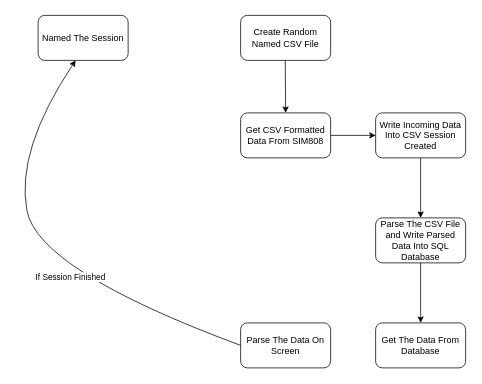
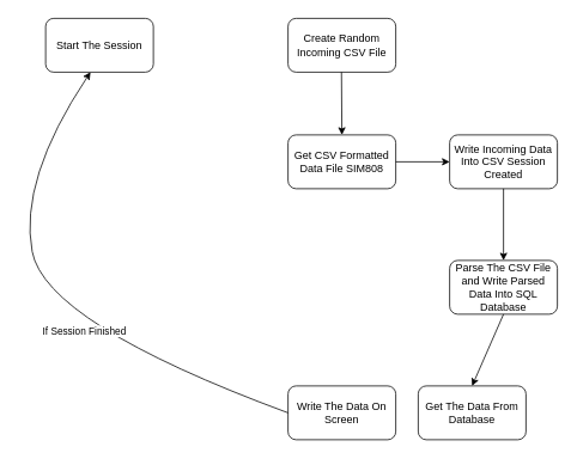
  <mxCell id="0" />
  <mxCell id="1" parent="0" />
- <mxCell id="2" value="Create Random Named CSV File" style="rounded=1;whiteSpace=wrap;html=1;" vertex="1" parent="1"><mxGeometry x="320" y="20" width="120" height="60" as="geometry" /></mxCell>
+ <mxCell id="2" value="Create Random Incoming CSV File" style="rounded=1;whiteSpace=wrap;html=1;" vertex="1" parent="1"><mxGeometry x="320" y="20" width="120" height="60" as="geometry" /></mxCell>
  <mxCell id="3" value="" style="endArrow=classic;html=1;rounded=0;exitX=0.442;exitY=1.05;exitDx=0;exitDy=0;exitPerimeter=0;" edge="1" parent="1"><mxGeometry width="50" height="50" relative="1" as="geometry"><mxPoint x="379.5" y="80" as="sourcePoint" /><mxPoint x="380" y="150" as="targetPoint" /></mxGeometry></mxCell>
- <mxCell id="4" value="Get CSV Formatted Data From SIM808" style="rounded=1;whiteSpace=wrap;html=1;" vertex="1" parent="1"><mxGeometry x="320" y="150" width="120" height="60" as="geometry" /></mxCell>
+ <mxCell id="4" value="Get CSV Formatted Data File SIM808" style="rounded=1;whiteSpace=wrap;html=1;" vertex="1" parent="1"><mxGeometry x="320" y="150" width="120" height="60" as="geometry" /></mxCell>
  <mxCell id="5" value="" style="endArrow=classic;html=1;rounded=0;exitX=1;exitY=0.5;exitDx=0;exitDy=0;" edge="1" parent="1" source="4"><mxGeometry width="50" height="50" relative="1" as="geometry"><mxPoint x="380" y="420" as="sourcePoint" /><mxPoint x="500" y="180" as="targetPoint" /></mxGeometry></mxCell>
  <mxCell id="6" value="Write Incoming Data Into CSV Session Created" style="rounded=1;whiteSpace=wrap;html=1;" vertex="1" parent="1"><mxGeometry x="500" y="150" width="120" height="60" as="geometry" /></mxCell>
- <mxCell id="7" value="Named The Session" style="rounded=1;whiteSpace=wrap;html=1;" vertex="1" parent="1"><mxGeometry x="50" y="20" width="120" height="60" as="geometry" /></mxCell>
+ <mxCell id="7" value="Start The Session" style="rounded=1;whiteSpace=wrap;html=1;" vertex="1" parent="1"><mxGeometry x="50" y="20" width="120" height="60" as="geometry" /></mxCell>
  <mxCell id="8" value="" style="endArrow=classic;html=1;rounded=0;exitX=0.5;exitY=1;exitDx=0;exitDy=0;entryX=0.5;entryY=0;entryDx=0;entryDy=0;" edge="1" parent="1" source="6" target="9"><mxGeometry width="50" height="50" relative="1" as="geometry"><mxPoint x="380" y="420" as="sourcePoint" /><mxPoint x="560" y="300" as="targetPoint" /></mxGeometry></mxCell>
  <mxCell id="9" value="Parse The CSV File and Write Parsed Data Into SQL Database" style="rounded=1;whiteSpace=wrap;html=1;" vertex="1" parent="1"><mxGeometry x="500" y="290" width="120" height="60" as="geometry" /></mxCell>
  <mxCell id="10" value="" style="endArrow=classic;html=1;rounded=0;exitX=0.5;exitY=1;exitDx=0;exitDy=0;entryX=0.5;entryY=0;entryDx=0;entryDy=0;" edge="1" parent="1" source="9" target="11"><mxGeometry width="50" height="50" relative="1" as="geometry"><mxPoint x="380" y="420" as="sourcePoint" /><mxPoint x="560" y="460" as="targetPoint" /></mxGeometry></mxCell>
- <mxCell id="11" value="Get The Data From Database" style="rounded=1;whiteSpace=wrap;html=1;" vertex="1" parent="1"><mxGeometry x="500" y="430" width="120" height="60" as="geometry" /></mxCell>
- <mxCell id="12" value="Parse The Data On Screen" style="rounded=1;whiteSpace=wrap;html=1;" vertex="1" parent="1"><mxGeometry x="320" y="430" width="120" height="60" as="geometry" /></mxCell>
+ <mxCell id="11" value="Get The Data From Database" style="rounded=1;whiteSpace=wrap;html=1;" vertex="1" parent="1"><mxGeometry x="465" y="430" width="120" height="60" as="geometry" /></mxCell>
+ <mxCell id="12" value="Write The Data On Screen" style="rounded=1;whiteSpace=wrap;html=1;" vertex="1" parent="1"><mxGeometry x="320" y="430" width="120" height="60" as="geometry" /></mxCell>
  <mxCell id="13" value="" style="curved=1;endArrow=classic;html=1;rounded=0;entryX=0.5;entryY=1;entryDx=0;entryDy=0;" edge="1" parent="1"><mxGeometry width="50" height="50" relative="1" as="geometry"><mxPoint x="320" y="460" as="sourcePoint" /><mxPoint x="100" y="80" as="targetPoint" /><Array as="points"><mxPoint x="50" y="360" /><mxPoint x="20" y="200" /></Array></mxGeometry></mxCell>
  <mxCell id="14" value="If Session Finished" style="edgeLabel;html=1;align=center;verticalAlign=middle;resizable=0;points=[];" vertex="1" connectable="0" parent="13"><mxGeometry x="-0.181" y="-7" relative="1" as="geometry"><mxPoint x="-1" as="offset" /></mxGeometry></mxCell>
